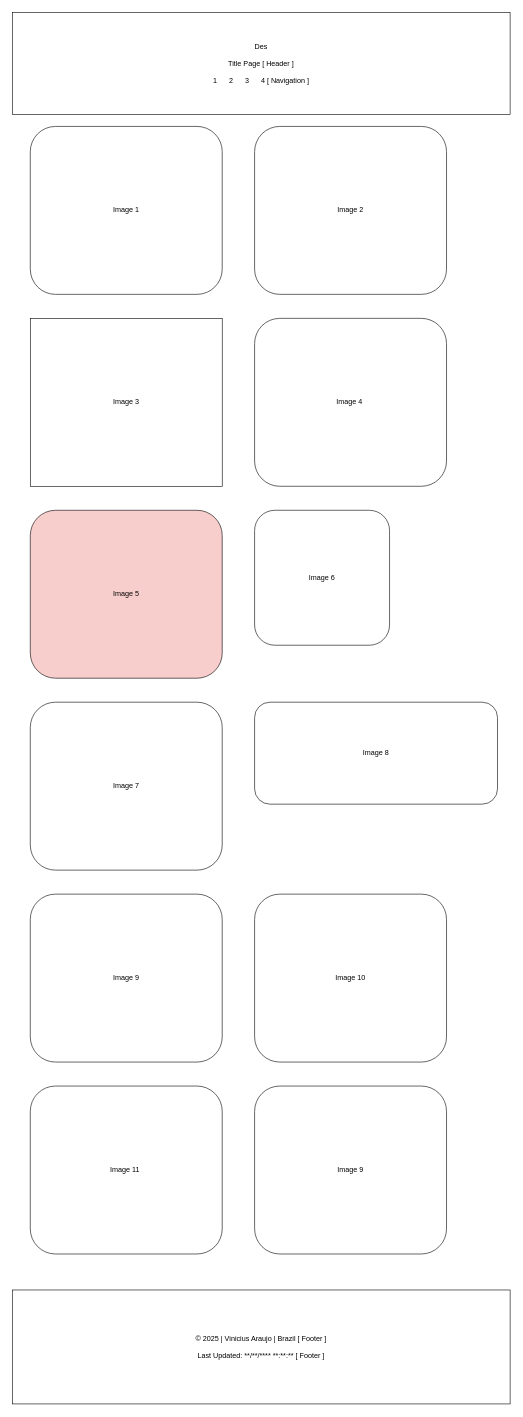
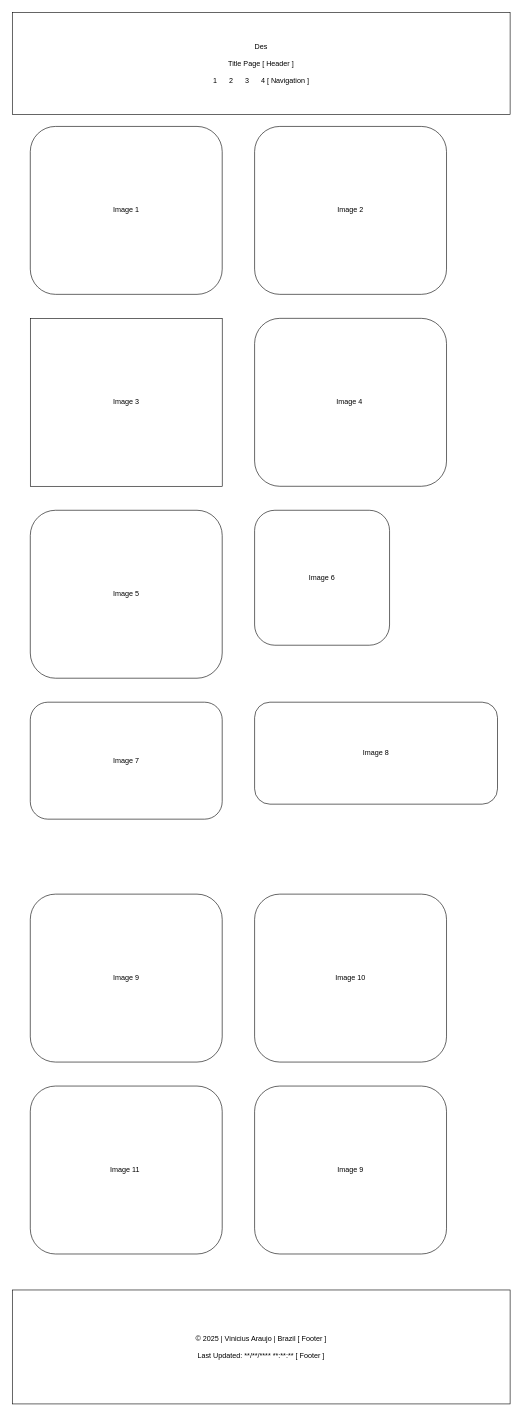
  <mxCell id="0" />
  <mxCell id="1" parent="0" />
  <mxCell id="2" value="&lt;div&gt;Des&lt;/div&gt;&lt;div&gt;&lt;br&gt;&lt;/div&gt;Title Page [ Header ]&lt;br&gt;&lt;div&gt;&lt;br&gt;&lt;/div&gt;&lt;div&gt;1&lt;span style=&quot;white-space: pre;&quot;&gt;&#09;&lt;/span&gt;2&lt;span style=&quot;white-space: pre;&quot;&gt;&#09;&lt;/span&gt;3&lt;span style=&quot;white-space: pre;&quot;&gt;&#09;&lt;/span&gt;4 [ Navigation ]&lt;/div&gt;" style="rounded=0;whiteSpace=wrap;html=1;" vertex="1" parent="1"><mxGeometry x="20" y="20" width="830" height="170" as="geometry" /></mxCell>
  <mxCell id="3" value="Image 1" style="rounded=1;whiteSpace=wrap;html=1;" vertex="1" parent="1"><mxGeometry x="50" y="210" width="320" height="280" as="geometry" /></mxCell>
  <mxCell id="4" value="Image 2" style="rounded=1;whiteSpace=wrap;html=1;" vertex="1" parent="1"><mxGeometry x="424" y="210" width="320" height="280" as="geometry" /></mxCell>
  <mxCell id="5" value="Image 3" style="whiteSpace=wrap;html=1;rounded=0;" vertex="1" parent="1"><mxGeometry x="50" y="530" width="320" height="280" as="geometry" /></mxCell>
  <mxCell id="6" value="Image 4&amp;nbsp;" style="rounded=1;whiteSpace=wrap;html=1;" vertex="1" parent="1"><mxGeometry x="424" y="530" width="320" height="280" as="geometry" /></mxCell>
- <mxCell id="7" value="Image 5" style="rounded=1;whiteSpace=wrap;html=1;fillColor=#f8cecc;" vertex="1" parent="1"><mxGeometry x="50" y="850" width="320" height="280" as="geometry" /></mxCell>
+ <mxCell id="7" value="Image 5" style="rounded=1;whiteSpace=wrap;html=1;" vertex="1" parent="1"><mxGeometry x="50" y="850" width="320" height="280" as="geometry" /></mxCell>
  <mxCell id="8" value="Image 6" style="rounded=1;whiteSpace=wrap;html=1;" vertex="1" parent="1"><mxGeometry x="424" y="850" width="225" height="225" as="geometry" /></mxCell>
- <mxCell id="9" value="Image 7" style="rounded=1;whiteSpace=wrap;html=1;" vertex="1" parent="1"><mxGeometry x="50" y="1170" width="320" height="280" as="geometry" /></mxCell>
+ <mxCell id="9" value="Image 7" style="rounded=1;whiteSpace=wrap;html=1;" vertex="1" parent="1"><mxGeometry x="50" y="1170" width="320" height="195" as="geometry" /></mxCell>
  <mxCell id="10" value="Image 8" style="rounded=1;whiteSpace=wrap;html=1;" vertex="1" parent="1"><mxGeometry x="424" y="1170" width="405" height="170" as="geometry" /></mxCell>
  <mxCell id="11" value="Image 9" style="rounded=1;whiteSpace=wrap;html=1;" vertex="1" parent="1"><mxGeometry x="50" y="1490" width="320" height="280" as="geometry" /></mxCell>
  <mxCell id="12" value="Image 10" style="rounded=1;whiteSpace=wrap;html=1;" vertex="1" parent="1"><mxGeometry x="424" y="1490" width="320" height="280" as="geometry" /></mxCell>
  <mxCell id="13" value="© 2025 | Vinicius Araujo | Brazil [ Footer ]&lt;div&gt;&lt;br&gt;&lt;/div&gt;&lt;div&gt;Last Updated: **/**/**** **:**:** [ Footer ]&lt;/div&gt;" style="rounded=0;whiteSpace=wrap;html=1;" vertex="1" parent="1"><mxGeometry x="20" y="2150" width="830" height="190" as="geometry" /></mxCell>
  <mxCell id="14" value="Image 11&lt;span style=&quot;white-space: pre;&quot;&gt;&#09;&lt;/span&gt;" style="rounded=1;whiteSpace=wrap;html=1;" vertex="1" parent="1"><mxGeometry x="50" y="1810" width="320" height="280" as="geometry" /></mxCell>
  <mxCell id="15" value="Image 9" style="rounded=1;whiteSpace=wrap;html=1;" vertex="1" parent="1"><mxGeometry x="424" y="1810" width="320" height="280" as="geometry" /></mxCell>
